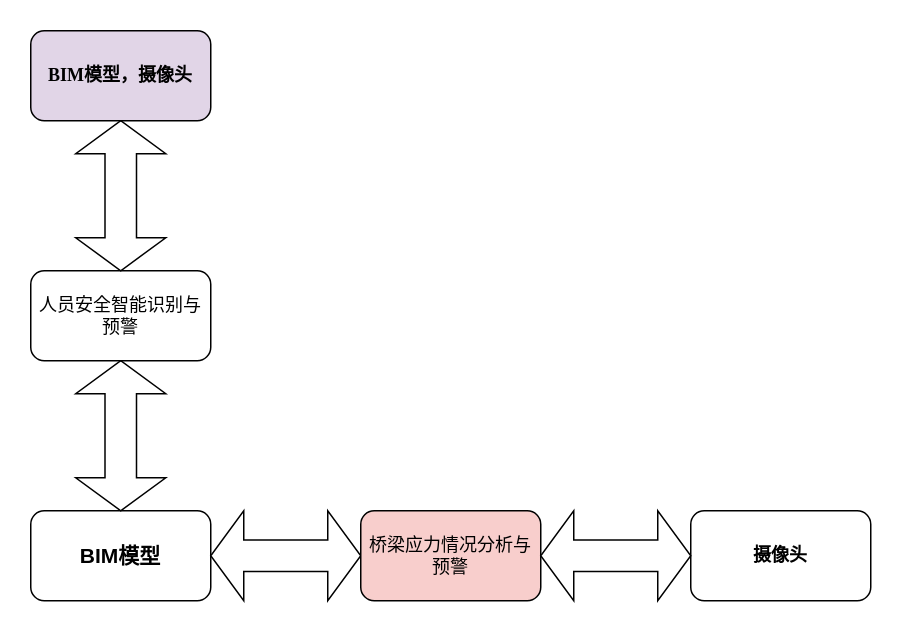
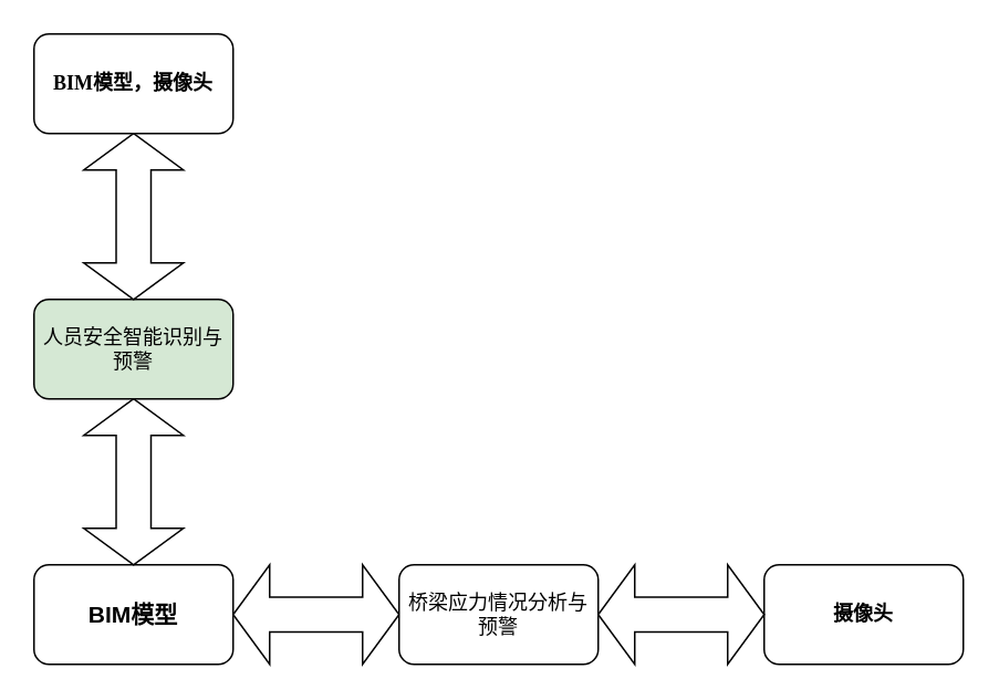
  <mxCell id="0" />
  <mxCell id="1" parent="0" />
  <mxCell id="2" value="&lt;b style=&quot;font-size: 14px;&quot;&gt;BIM模型&lt;/b&gt;" style="rounded=1;whiteSpace=wrap;html=1;fontSize=14;" vertex="1" parent="1"><mxGeometry x="20" y="340" width="120" height="60" as="geometry" /></mxCell>
  <mxCell id="3" value="" style="html=1;shadow=0;dashed=0;align=center;verticalAlign=middle;shape=mxgraph.arrows2.twoWayArrow;dy=0.65;dx=22;rotation=0;direction=north;" vertex="1" parent="1"><mxGeometry x="50" y="240" width="60" height="100" as="geometry" /></mxCell>
- <mxCell id="4" value="&lt;p class=&quot;MsoNormal&quot; style=&quot;font-size: 12px;&quot;&gt;&lt;span style=&quot;font-family: &amp;quot;times new roman&amp;quot;; font-size: 12px;&quot;&gt;&lt;font face=&quot;宋体&quot; style=&quot;font-size: 12px;&quot;&gt;人员安全智能识别与预警&lt;/font&gt;&lt;/span&gt;&lt;/p&gt;" style="rounded=1;whiteSpace=wrap;html=1;rotation=0;direction=east;fontSize=12;" vertex="1" parent="1"><mxGeometry x="20" y="180" width="120" height="60" as="geometry" /></mxCell>
+ <mxCell id="4" value="&lt;p class=&quot;MsoNormal&quot; style=&quot;font-size: 12px;&quot;&gt;&lt;span style=&quot;font-family: &amp;quot;times new roman&amp;quot;; font-size: 12px;&quot;&gt;&lt;font face=&quot;宋体&quot; style=&quot;font-size: 12px;&quot;&gt;人员安全智能识别与预警&lt;/font&gt;&lt;/span&gt;&lt;/p&gt;" style="rounded=1;whiteSpace=wrap;html=1;rotation=0;direction=east;fontSize=12;fillColor=#d5e8d4;" vertex="1" parent="1"><mxGeometry x="20" y="180" width="120" height="60" as="geometry" /></mxCell>
  <mxCell id="5" value="" style="html=1;shadow=0;dashed=0;align=center;verticalAlign=middle;shape=mxgraph.arrows2.twoWayArrow;dy=0.65;dx=22;rotation=0;direction=north;" vertex="1" parent="1"><mxGeometry x="50" y="80" width="60" height="100" as="geometry" /></mxCell>
- <mxCell id="6" value="&lt;p class=&quot;MsoNormal&quot; style=&quot;font-size: 12px;&quot;&gt;&lt;span style=&quot;font-family: &amp;quot;times new roman&amp;quot;; font-size: 12px;&quot;&gt;&lt;font face=&quot;宋体&quot; style=&quot;font-size: 12px;&quot;&gt;BIM模型，摄像头&lt;/font&gt;&lt;/span&gt;&lt;/p&gt;" style="rounded=1;whiteSpace=wrap;html=1;fontStyle=1;rotation=0;direction=east;fontSize=12;fillColor=#e1d5e7;" vertex="1" parent="1"><mxGeometry x="20" y="20" width="120" height="60" as="geometry" /></mxCell>
+ <mxCell id="6" value="&lt;p class=&quot;MsoNormal&quot; style=&quot;font-size: 12px;&quot;&gt;&lt;span style=&quot;font-family: &amp;quot;times new roman&amp;quot;; font-size: 12px;&quot;&gt;&lt;font face=&quot;宋体&quot; style=&quot;font-size: 12px;&quot;&gt;BIM模型，摄像头&lt;/font&gt;&lt;/span&gt;&lt;/p&gt;" style="rounded=1;whiteSpace=wrap;html=1;fontStyle=1;rotation=0;direction=east;fontSize=12;" vertex="1" parent="1"><mxGeometry x="20" y="20" width="120" height="60" as="geometry" /></mxCell>
  <mxCell id="7" value="" style="html=1;shadow=0;dashed=0;align=center;verticalAlign=middle;shape=mxgraph.arrows2.twoWayArrow;dy=0.65;dx=22;" vertex="1" parent="1"><mxGeometry x="140" y="340" width="100" height="60" as="geometry" /></mxCell>
- <mxCell id="8" value="&lt;p class=&quot;MsoNormal&quot; style=&quot;font-size: 12px;&quot;&gt;&lt;span style=&quot;font-size: 12px;&quot;&gt;&lt;font face=&quot;宋体&quot; style=&quot;font-size: 12px;&quot;&gt;桥梁应力情况分析&lt;/font&gt;&lt;font face=&quot;宋体&quot; style=&quot;font-size: 12px;&quot;&gt;与预警&lt;/font&gt;&lt;/span&gt;&lt;/p&gt;" style="rounded=1;whiteSpace=wrap;html=1;fontSize=12;fillColor=#f8cecc;" vertex="1" parent="1"><mxGeometry x="240" y="340" width="120" height="60" as="geometry" /></mxCell>
+ <mxCell id="8" value="&lt;p class=&quot;MsoNormal&quot; style=&quot;font-size: 12px;&quot;&gt;&lt;span style=&quot;font-size: 12px;&quot;&gt;&lt;font face=&quot;宋体&quot; style=&quot;font-size: 12px;&quot;&gt;桥梁应力情况分析&lt;/font&gt;&lt;font face=&quot;宋体&quot; style=&quot;font-size: 12px;&quot;&gt;与预警&lt;/font&gt;&lt;/span&gt;&lt;/p&gt;" style="rounded=1;whiteSpace=wrap;html=1;fontSize=12;" vertex="1" parent="1"><mxGeometry x="240" y="340" width="120" height="60" as="geometry" /></mxCell>
  <mxCell id="9" value="&lt;p class=&quot;MsoNormal&quot; style=&quot;font-size: 12px;&quot;&gt;&lt;span style=&quot;font-family: &amp;quot;times new roman&amp;quot;; font-size: 12px;&quot;&gt;&lt;font face=&quot;宋体&quot; style=&quot;font-size: 12px;&quot;&gt;摄像头&lt;/font&gt;&lt;/span&gt;&lt;/p&gt;" style="rounded=1;whiteSpace=wrap;html=1;fontStyle=1;fontSize=12;" vertex="1" parent="1"><mxGeometry x="460" y="340" width="120" height="60" as="geometry" /></mxCell>
  <mxCell id="10" value="" style="html=1;shadow=0;dashed=0;align=center;verticalAlign=middle;shape=mxgraph.arrows2.twoWayArrow;dy=0.65;dx=22;" vertex="1" parent="1"><mxGeometry x="360" y="340" width="100" height="60" as="geometry" /></mxCell>
